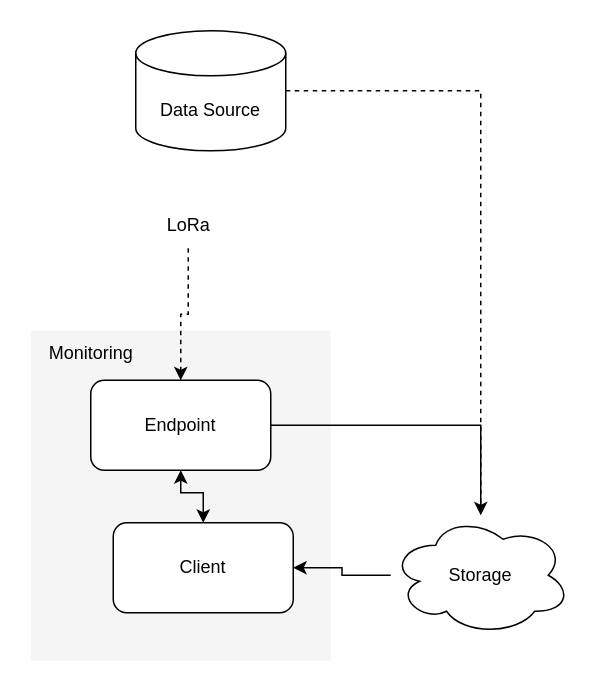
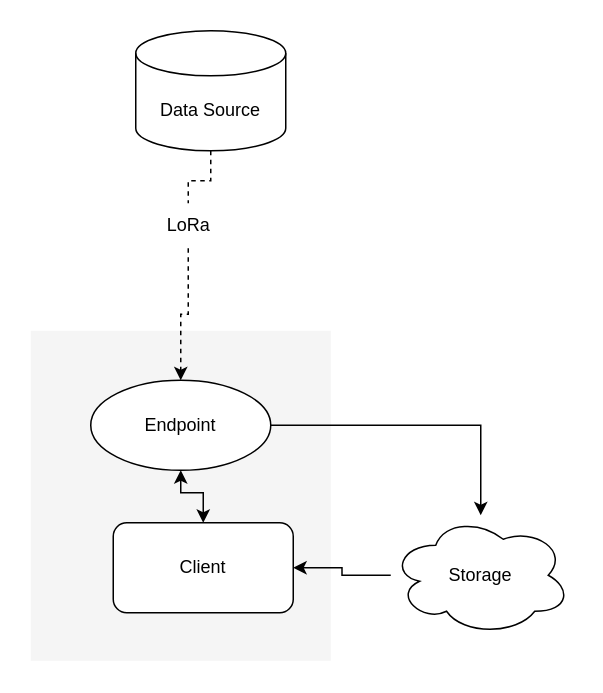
  <mxCell id="0" />
  <mxCell id="1" parent="0" />
  <mxCell id="2" value="" style="rounded=0;whiteSpace=wrap;html=1;fillColor=#f5f5f5;fontColor=#333333;strokeColor=none;" vertex="1" parent="1"><mxGeometry x="20" y="220" width="200" height="220" as="geometry" /></mxCell>
  <mxCell id="3" style="edgeStyle=orthogonalEdgeStyle;rounded=0;orthogonalLoop=1;jettySize=auto;html=1;" edge="1" parent="1" source="4" target="10"><mxGeometry relative="1" as="geometry" /></mxCell>
- <mxCell id="4" value="Endpoint" style="rounded=1;whiteSpace=wrap;html=1;" vertex="1" parent="1"><mxGeometry x="60" y="253" width="120" height="60" as="geometry" /></mxCell>
+ <mxCell id="4" value="Endpoint" style="ellipse;whiteSpace=wrap;html=1;" vertex="1" parent="1"><mxGeometry x="60" y="253" width="120" height="60" as="geometry" /></mxCell>
  <mxCell id="5" value="" style="edgeStyle=orthogonalEdgeStyle;rounded=0;orthogonalLoop=1;jettySize=auto;html=1;startArrow=classic;startFill=1;" edge="1" parent="1" source="6" target="4"><mxGeometry relative="1" as="geometry" /></mxCell>
  <mxCell id="6" value="Client" style="rounded=1;whiteSpace=wrap;html=1;" vertex="1" parent="1"><mxGeometry x="75" y="348" width="120" height="60" as="geometry" /></mxCell>
  <mxCell id="7" style="edgeStyle=orthogonalEdgeStyle;rounded=0;orthogonalLoop=1;jettySize=auto;html=1;entryX=0.5;entryY=0;entryDx=0;entryDy=0;dashed=1;startArrow=none;" edge="1" parent="1" source="11" target="4"><mxGeometry relative="1" as="geometry" /></mxCell>
  <mxCell id="8" value="Data Source" style="shape=cylinder3;whiteSpace=wrap;html=1;boundedLbl=1;backgroundOutline=1;size=15;" vertex="1" parent="1"><mxGeometry x="90" y="20" width="100" height="80" as="geometry" /></mxCell>
  <mxCell id="9" style="edgeStyle=orthogonalEdgeStyle;rounded=0;orthogonalLoop=1;jettySize=auto;html=1;entryX=1;entryY=0.5;entryDx=0;entryDy=0;" edge="1" parent="1" source="10" target="6"><mxGeometry relative="1" as="geometry" /></mxCell>
  <mxCell id="10" value="Storage" style="ellipse;shape=cloud;whiteSpace=wrap;html=1;" vertex="1" parent="1"><mxGeometry x="260" y="343" width="120" height="80" as="geometry" /></mxCell>
  <mxCell id="11" value="LoRa" style="text;html=1;align=center;verticalAlign=middle;resizable=0;points=[];autosize=1;strokeColor=none;fillColor=none;" vertex="1" parent="1"><mxGeometry x="100" y="135" width="50" height="30" as="geometry" /></mxCell>
- <mxCell id="12" value="" style="edgeStyle=orthogonalEdgeStyle;rounded=0;orthogonalLoop=1;jettySize=auto;html=1;dashed=1;endArrow=none;" edge="1" parent="1" source="8" target="10"><mxGeometry relative="1" as="geometry"><mxPoint x="120" y="100" as="sourcePoint" /><mxPoint x="120" y="240" as="targetPoint" /></mxGeometry></mxCell>
- <mxCell id="13" value="Monitoring" style="text;html=1;align=center;verticalAlign=middle;resizable=0;points=[];autosize=1;strokeColor=none;fillColor=none;" vertex="1" parent="1"><mxGeometry x="20" y="220" width="80" height="30" as="geometry" /></mxCell>
+ <mxCell id="12" value="" style="edgeStyle=orthogonalEdgeStyle;rounded=0;orthogonalLoop=1;jettySize=auto;html=1;entryX=0.5;entryY=0;entryDx=0;entryDy=0;dashed=1;endArrow=none;" edge="1" parent="1" source="8" target="11"><mxGeometry relative="1" as="geometry"><mxPoint x="120" y="100" as="sourcePoint" /><mxPoint x="120" y="240" as="targetPoint" /></mxGeometry></mxCell>
